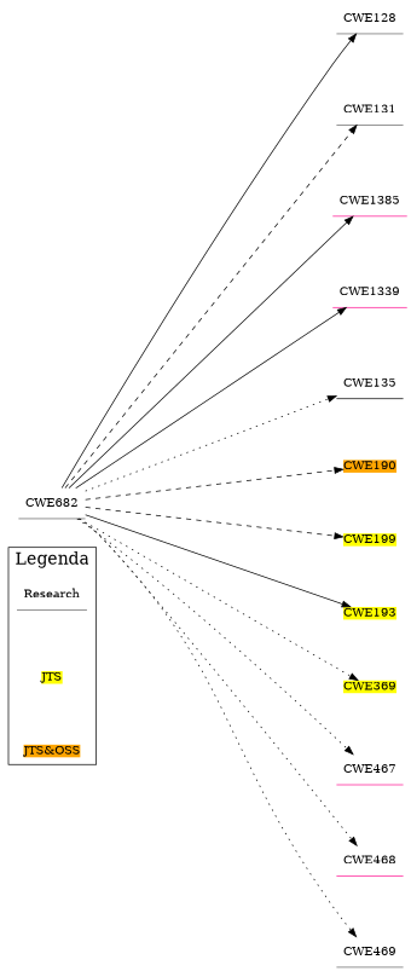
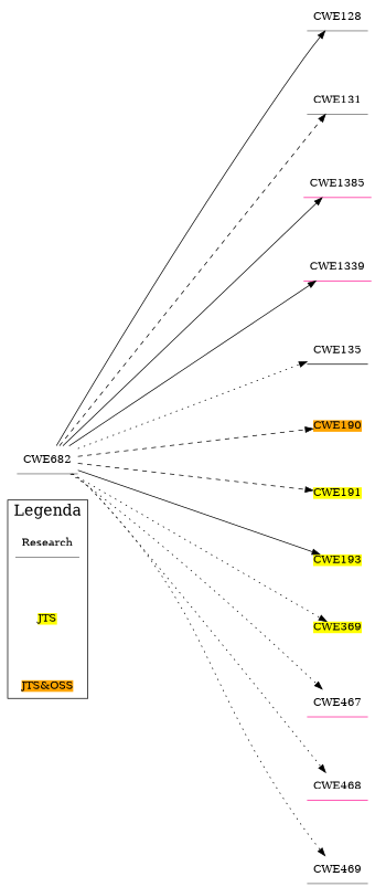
  digraph {
    nodesep=1
    rankdir=LR
    ranksep=4
    splines=true
    node [color=gray40 fillcolor=white shape=underline style=filled]
    edge [style=dotted]
    n1 [label=Research]
    n2 [color=deeppink fillcolor=yellow label=JTS shape=plain]
    n3 [fillcolor=orange label="JTS&OSS" shape=plain]
    n4 [label=CWE682]
    n5 [label=CWE128]
    n6 [label=CWE131]
    n7 [color=deeppink label=CWE1385]
    n8 [color=deeppink label=CWE1339]
    n9 [color=black label=CWE135]
    n10 [color=black fillcolor=orange label=CWE190 shape=plain]
-   n11 [fillcolor=yellow label=CWE199 shape=plain]
+   n11 [fillcolor=yellow label=CWE191 shape=plain]
    n12 [fillcolor=yellow label=CWE193 shape=plain]
    n13 [fillcolor=yellow label=CWE369 shape=plain]
    n14 [color=deeppink label=CWE467]
    n15 [color=deeppink label=CWE468]
    n16 [label=CWE469]
    subgraph cluster_1 {
      fontsize=20
      label=Legenda
      n1
      n2
      n3
    }
    n4 -> n5 [style=solid]
    n4 -> n6 [style=dashed]
    n4 -> n7 [style=solid]
    n4 -> n8 [style=solid]
    n4 -> n9
    n4 -> n10 [style=dashed]
    n4 -> n11 [style=dashed]
    n4 -> n12 [style=solid]
    n4 -> n13
    n4 -> n14
    n4 -> n15
    n4 -> n16
  }
